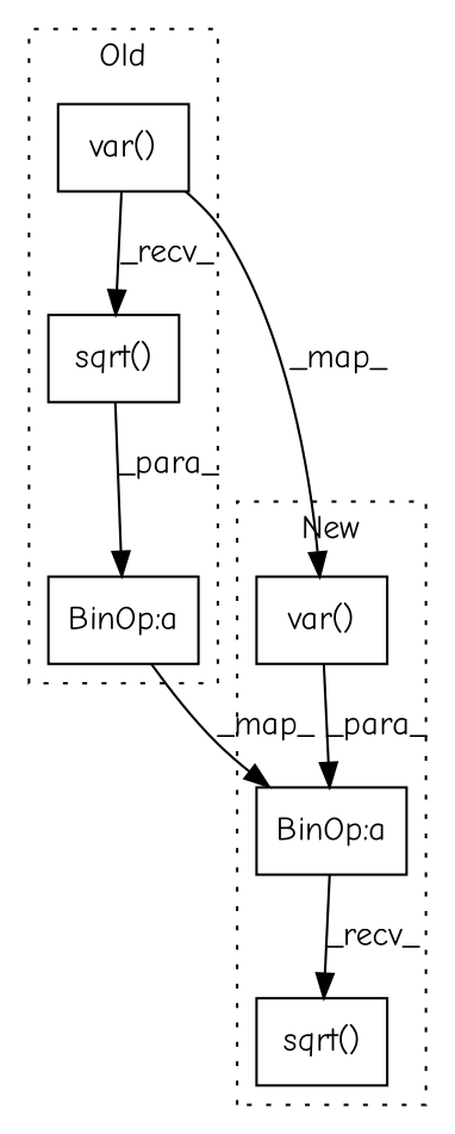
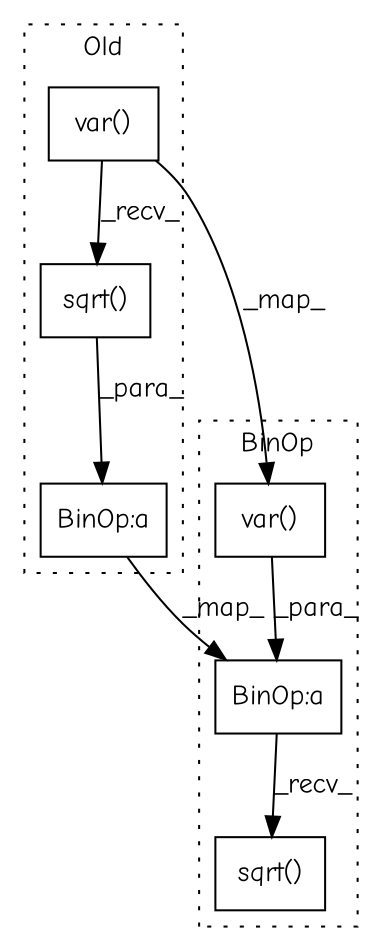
  digraph {
    fontname="Comic Neue"
    node [a=75 l="10,44" s="1148,1159" shape=box fontname="Comic Neue"]
    edge [fontname="Comic Neue"]
    n1 [label="var()"]
    n2 [a=82 l=3 label="BinOp:a" s=1297]
    n3 [l=62 label="sqrt()" s=1148]
    n4 [label="var()"]
    n5 [a=82 l=3 label="BinOp:a" s=1290]
    n6 [l=23 label="sqrt()" s=1286]
    subgraph cluster_1 {
      label=Old
      style=dotted
      n1
      n2
      n3
    }
    subgraph cluster_2 {
-     label=New
+     label=BinOp
      style=dotted
      n4
      n5
      n6
    }
    n1 -> n3 [label=_recv_]
    n1 -> n4 [label=_map_]
    n2 -> n5 [label=_map_]
    n3 -> n2 [label=_para_]
    n4 -> n5 [label=_para_]
    n5 -> n6 [label=_recv_]
  }
